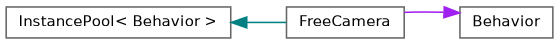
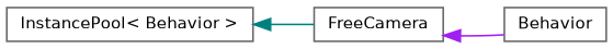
  digraph {
    rankdir=LR
    node [color=gray40 fillcolor=white fontname=Helvetica fontsize=10 shape=record style=filled]
    edge [dir=back fontname=Helvetica fontsize=10 labelfontname=Helvetica labelfontsize=10 style=solid]
    n1 [height=0.2 label="InstancePool\< Behavior \>" width=0.4]
    n2 [height=0.2 label=FreeCamera width=0.4]
    n3 [height=0.2 label=Behavior width=0.4]
    n1 -> n2 [color=teal]
-   n3 -> n2 [color=purple]
+   n2 -> n3 [color=purple]
  }
